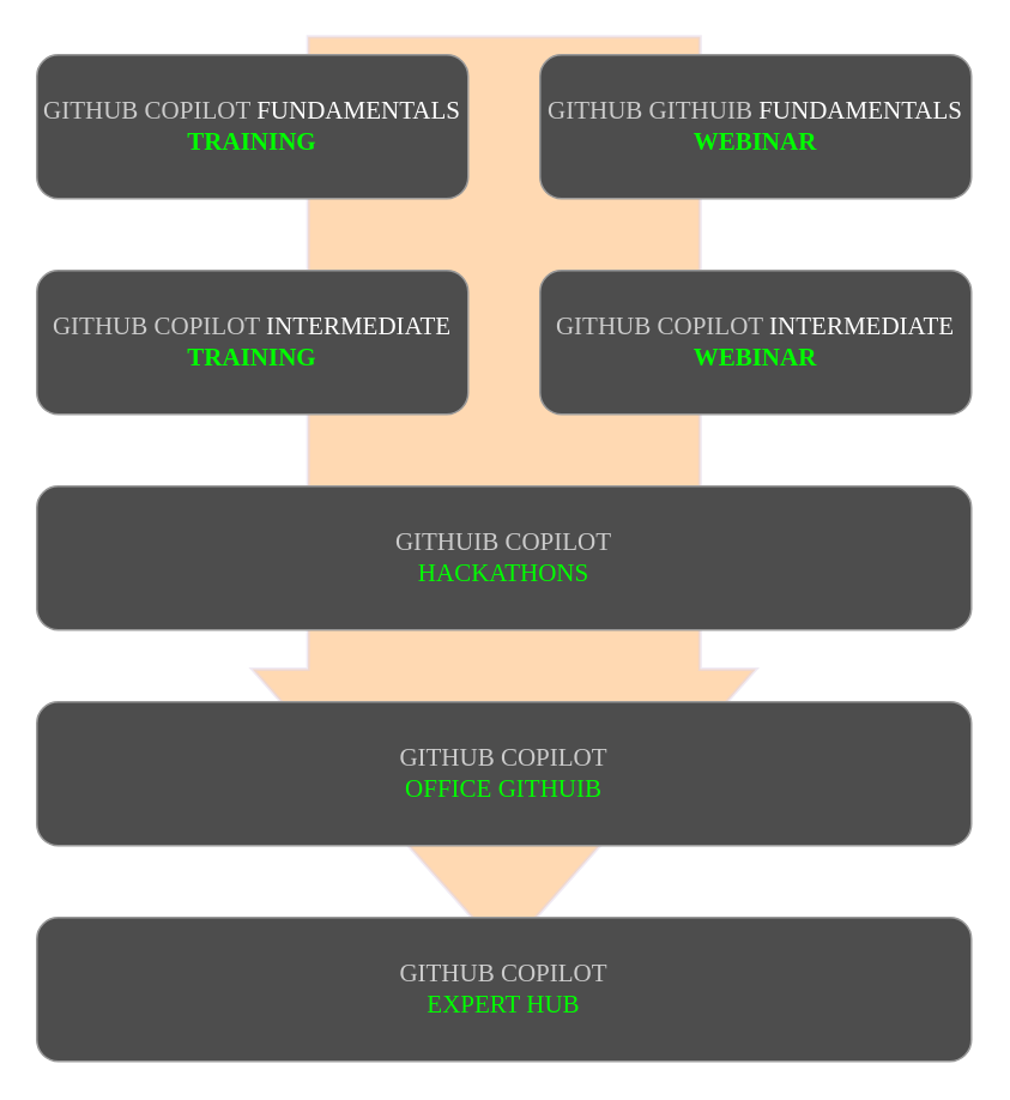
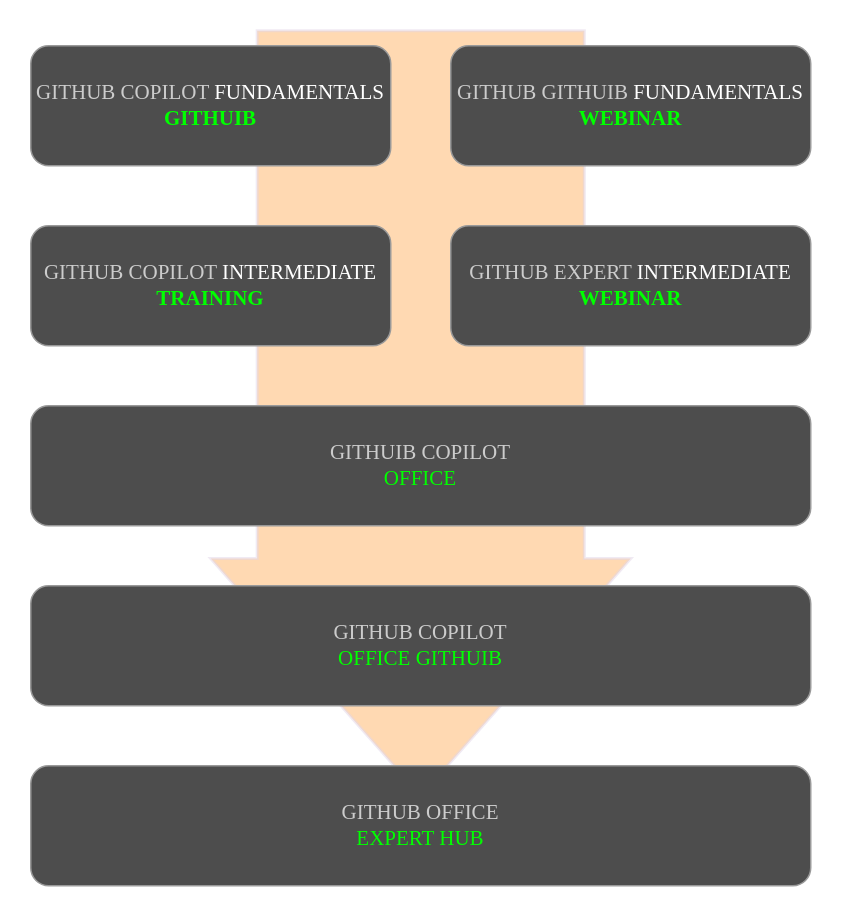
  <mxCell id="0" />
  <mxCell id="1" parent="0" />
  <mxCell id="2" value="" style="shape=singleArrow;direction=south;whiteSpace=wrap;html=1;strokeColor=#E1D5E7;strokeWidth=2;fillColor=#FFB366;fontSize=14;arrowWidth=0.779;arrowSize=0.31;opacity=50;fontFamily=Michroma;" parent="1" vertex="1"><mxGeometry x="140" y="20" width="280" height="510" as="geometry" /></mxCell>
- <mxCell id="3" value="&lt;font color=&quot;#cccccc&quot;&gt;GITHUB COPILOT&lt;/font&gt; FUNDAMENTALS&lt;br style=&quot;font-size: 14px&quot;&gt;&lt;b style=&quot;font-size: 14px&quot;&gt;&lt;font color=&quot;#00ff00&quot; style=&quot;font-size: 14px&quot;&gt;TRAINING&lt;/font&gt;&lt;/b&gt;" style="rounded=1;whiteSpace=wrap;html=1;fillColor=#4D4D4D;fontColor=#ffffff;strokeColor=#999999;fontFamily=Michroma;fontSource=https%3A%2F%2Ffonts.googleapis.com%2Fcss%3Ffamily%3Dmichroma;fontSize=14;" parent="1" vertex="1"><mxGeometry x="20" y="30" width="240" height="80" as="geometry" /></mxCell>
+ <mxCell id="3" value="&lt;font color=&quot;#cccccc&quot;&gt;GITHUB COPILOT&lt;/font&gt; FUNDAMENTALS&lt;br style=&quot;font-size: 14px&quot;&gt;&lt;b style=&quot;font-size: 14px&quot;&gt;&lt;font color=&quot;#00ff00&quot; style=&quot;font-size: 14px&quot;&gt;GITHUIB&lt;/font&gt;&lt;/b&gt;" style="rounded=1;whiteSpace=wrap;html=1;fillColor=#4D4D4D;fontColor=#ffffff;strokeColor=#999999;fontFamily=Michroma;fontSource=https%3A%2F%2Ffonts.googleapis.com%2Fcss%3Ffamily%3Dmichroma;fontSize=14;" parent="1" vertex="1"><mxGeometry x="20" y="30" width="240" height="80" as="geometry" /></mxCell>
  <mxCell id="4" value="&lt;font color=&quot;#cccccc&quot;&gt;GITHUB GITHUIB&lt;/font&gt; FUNDAMENTALS&lt;br style=&quot;font-size: 14px&quot;&gt;&lt;b style=&quot;font-size: 14px&quot;&gt;&lt;font color=&quot;#00ff00&quot; style=&quot;font-size: 14px&quot;&gt;WEBINAR&lt;/font&gt;&lt;/b&gt;" style="rounded=1;whiteSpace=wrap;html=1;fillColor=#4D4D4D;fontColor=#ffffff;strokeColor=#999999;fontFamily=Michroma;fontSource=https%3A%2F%2Ffonts.googleapis.com%2Fcss%3Ffamily%3Dmichroma;fontSize=14;" parent="1" vertex="1"><mxGeometry x="300" y="30" width="240" height="80" as="geometry" /></mxCell>
- <mxCell id="5" value="&lt;font color=&quot;#cccccc&quot;&gt;GITHUIB COPILOT&lt;/font&gt;&lt;br style=&quot;font-size: 14px&quot;&gt;&lt;font color=&quot;#00ff00&quot; style=&quot;font-size: 14px&quot;&gt;HACKATHONS&lt;/font&gt;" style="rounded=1;whiteSpace=wrap;html=1;fillColor=#4D4D4D;fontColor=#ffffff;strokeColor=#999999;fontFamily=Michroma;fontSource=https%3A%2F%2Ffonts.googleapis.com%2Fcss%3Ffamily%3Dmichroma;fontSize=14;" parent="1" vertex="1"><mxGeometry x="20" y="270" width="520" height="80" as="geometry" /></mxCell>
- <mxCell id="6" value="&lt;font color=&quot;#cccccc&quot;&gt;GITHUB COPILOT&lt;/font&gt; INTERMEDIATE&lt;br style=&quot;font-size: 14px&quot;&gt;&lt;b style=&quot;font-size: 14px&quot;&gt;&lt;font color=&quot;#00ff00&quot; style=&quot;font-size: 14px&quot;&gt;WEBINAR&lt;/font&gt;&lt;/b&gt;" style="rounded=1;whiteSpace=wrap;html=1;fillColor=#4D4D4D;fontColor=#ffffff;strokeColor=#999999;fontFamily=Michroma;fontSource=https%3A%2F%2Ffonts.googleapis.com%2Fcss%3Ffamily%3Dmichroma;fontSize=14;" parent="1" vertex="1"><mxGeometry x="300" y="150" width="240" height="80" as="geometry" /></mxCell>
+ <mxCell id="5" value="&lt;font color=&quot;#cccccc&quot;&gt;GITHUIB COPILOT&lt;/font&gt;&lt;br style=&quot;font-size: 14px&quot;&gt;&lt;font color=&quot;#00ff00&quot; style=&quot;font-size: 14px&quot;&gt;OFFICE&lt;/font&gt;" style="rounded=1;whiteSpace=wrap;html=1;fillColor=#4D4D4D;fontColor=#ffffff;strokeColor=#999999;fontFamily=Michroma;fontSource=https%3A%2F%2Ffonts.googleapis.com%2Fcss%3Ffamily%3Dmichroma;fontSize=14;" parent="1" vertex="1"><mxGeometry x="20" y="270" width="520" height="80" as="geometry" /></mxCell>
+ <mxCell id="6" value="&lt;font color=&quot;#cccccc&quot;&gt;GITHUB EXPERT&lt;/font&gt; INTERMEDIATE&lt;br style=&quot;font-size: 14px&quot;&gt;&lt;b style=&quot;font-size: 14px&quot;&gt;&lt;font color=&quot;#00ff00&quot; style=&quot;font-size: 14px&quot;&gt;WEBINAR&lt;/font&gt;&lt;/b&gt;" style="rounded=1;whiteSpace=wrap;html=1;fillColor=#4D4D4D;fontColor=#ffffff;strokeColor=#999999;fontFamily=Michroma;fontSource=https%3A%2F%2Ffonts.googleapis.com%2Fcss%3Ffamily%3Dmichroma;fontSize=14;" parent="1" vertex="1"><mxGeometry x="300" y="150" width="240" height="80" as="geometry" /></mxCell>
  <mxCell id="7" value="&lt;font color=&quot;#cccccc&quot;&gt;GITHUB COPILOT&lt;/font&gt; INTERMEDIATE&lt;br style=&quot;font-size: 14px&quot;&gt;&lt;b style=&quot;font-size: 14px&quot;&gt;&lt;font color=&quot;#00ff00&quot; style=&quot;font-size: 14px&quot;&gt;TRAINING&lt;/font&gt;&lt;/b&gt;" style="rounded=1;whiteSpace=wrap;html=1;fillColor=#4D4D4D;fontColor=#ffffff;strokeColor=#999999;fontFamily=Michroma;fontSource=https%3A%2F%2Ffonts.googleapis.com%2Fcss%3Ffamily%3Dmichroma;fontSize=14;" parent="1" vertex="1"><mxGeometry x="20" y="150" width="240" height="80" as="geometry" /></mxCell>
  <mxCell id="8" value="&lt;font color=&quot;#cccccc&quot;&gt;GITHUB COPILOT &lt;br style=&quot;font-size: 14px&quot;&gt;&lt;/font&gt;&lt;font color=&quot;#00ff00&quot; style=&quot;font-size: 14px&quot;&gt;OFFICE GITHUIB&lt;/font&gt;" style="rounded=1;whiteSpace=wrap;html=1;fillColor=#4D4D4D;fontColor=#ffffff;strokeColor=#999999;fontFamily=Michroma;fontSource=https%3A%2F%2Ffonts.googleapis.com%2Fcss%3Ffamily%3Dmichroma;fontSize=14;" parent="1" vertex="1"><mxGeometry x="20" y="390" width="520" height="80" as="geometry" /></mxCell>
- <mxCell id="9" value="&lt;font color=&quot;#cccccc&quot;&gt;GITHUB COPILOT &lt;br style=&quot;font-size: 14px&quot;&gt;&lt;/font&gt;&lt;font color=&quot;#00ff00&quot; style=&quot;font-size: 14px&quot;&gt;EXPERT HUB&lt;/font&gt;" style="rounded=1;whiteSpace=wrap;html=1;fillColor=#4D4D4D;fontColor=#ffffff;strokeColor=#999999;fontFamily=Michroma;fontSource=https%3A%2F%2Ffonts.googleapis.com%2Fcss%3Ffamily%3Dmichroma;fontSize=14;" parent="1" vertex="1"><mxGeometry x="20" y="510" width="520" height="80" as="geometry" /></mxCell>
+ <mxCell id="9" value="&lt;font color=&quot;#cccccc&quot;&gt;GITHUB OFFICE &lt;br style=&quot;font-size: 14px&quot;&gt;&lt;/font&gt;&lt;font color=&quot;#00ff00&quot; style=&quot;font-size: 14px&quot;&gt;EXPERT HUB&lt;/font&gt;" style="rounded=1;whiteSpace=wrap;html=1;fillColor=#4D4D4D;fontColor=#ffffff;strokeColor=#999999;fontFamily=Michroma;fontSource=https%3A%2F%2Ffonts.googleapis.com%2Fcss%3Ffamily%3Dmichroma;fontSize=14;" parent="1" vertex="1"><mxGeometry x="20" y="510" width="520" height="80" as="geometry" /></mxCell>
